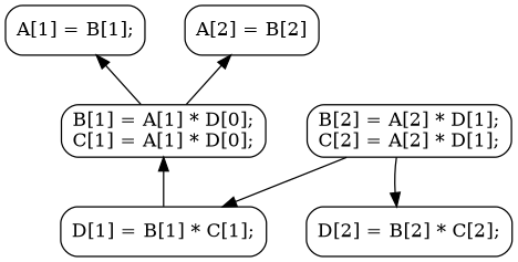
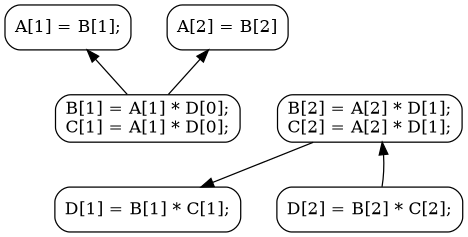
  digraph {
    nodesep=0.4
    rankdir=BT
    ranksep=0.5
    node [shape=box style=rounded]
    edge [dir=back]
    n1 [label="A[1] = B[1];"]
    n2 [label="B[1] = A[1] * D[0];\nC[1] = A[1] * D[0];"]
    n3 [label="D[1] = B[1] * C[1];"]
    n4 [label="A[2] = B[2]"]
    n5 [label="B[2] = A[2] * D[1];\nC[2] = A[2] * D[1];"]
    n6 [label="D[2] = B[2] * C[2];"]
    subgraph sub_1 {
      subgraph sub_2 {
        rank=max
        n1
      }
      subgraph sub_3 {
        rank=same
        n2
      }
      subgraph sub_4 {
        rank=min
        n3
      }
    }
    subgraph sub_5 {
      subgraph sub_6 {
        rank=max
        n4
      }
      subgraph sub_7 {
        rank=same
        n5
      }
      subgraph sub_8 {
        rank=min
        n6
      }
    }
    n1 -> n2
-   n2 -> n3
    n3 -> n5
    n4 -> n2
-   n6 -> n5
+   n5 -> n6
  }
